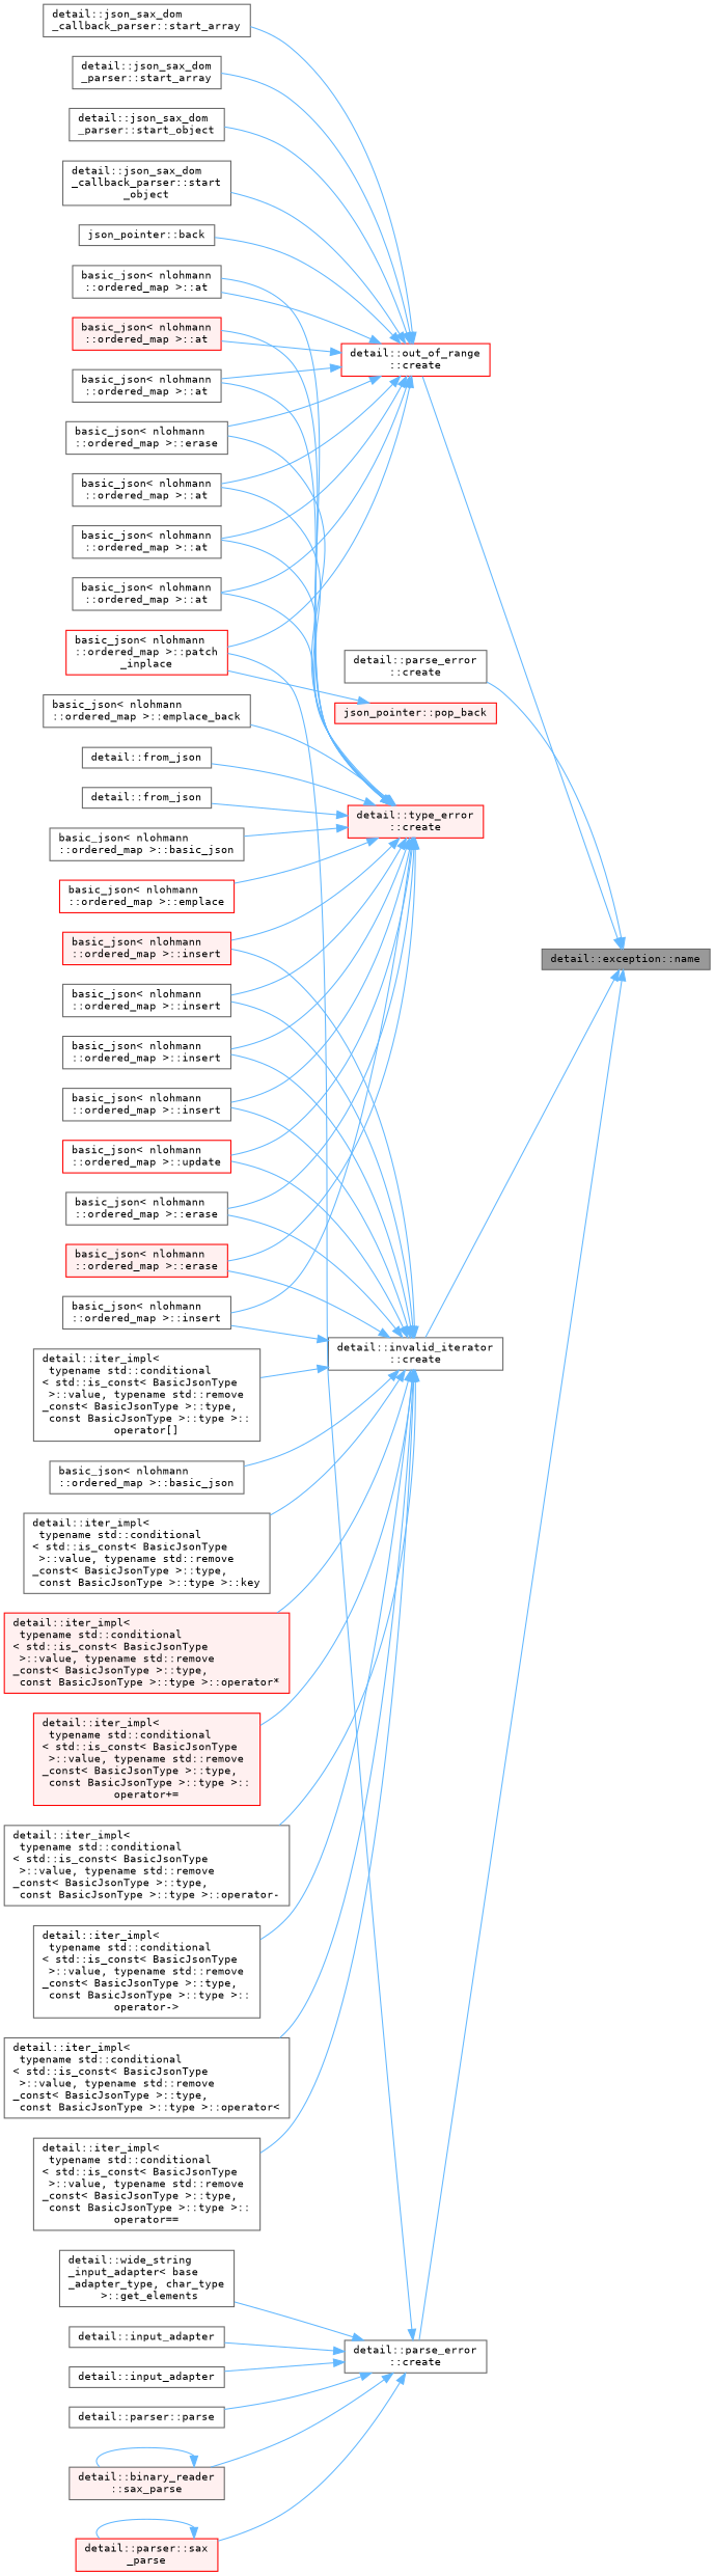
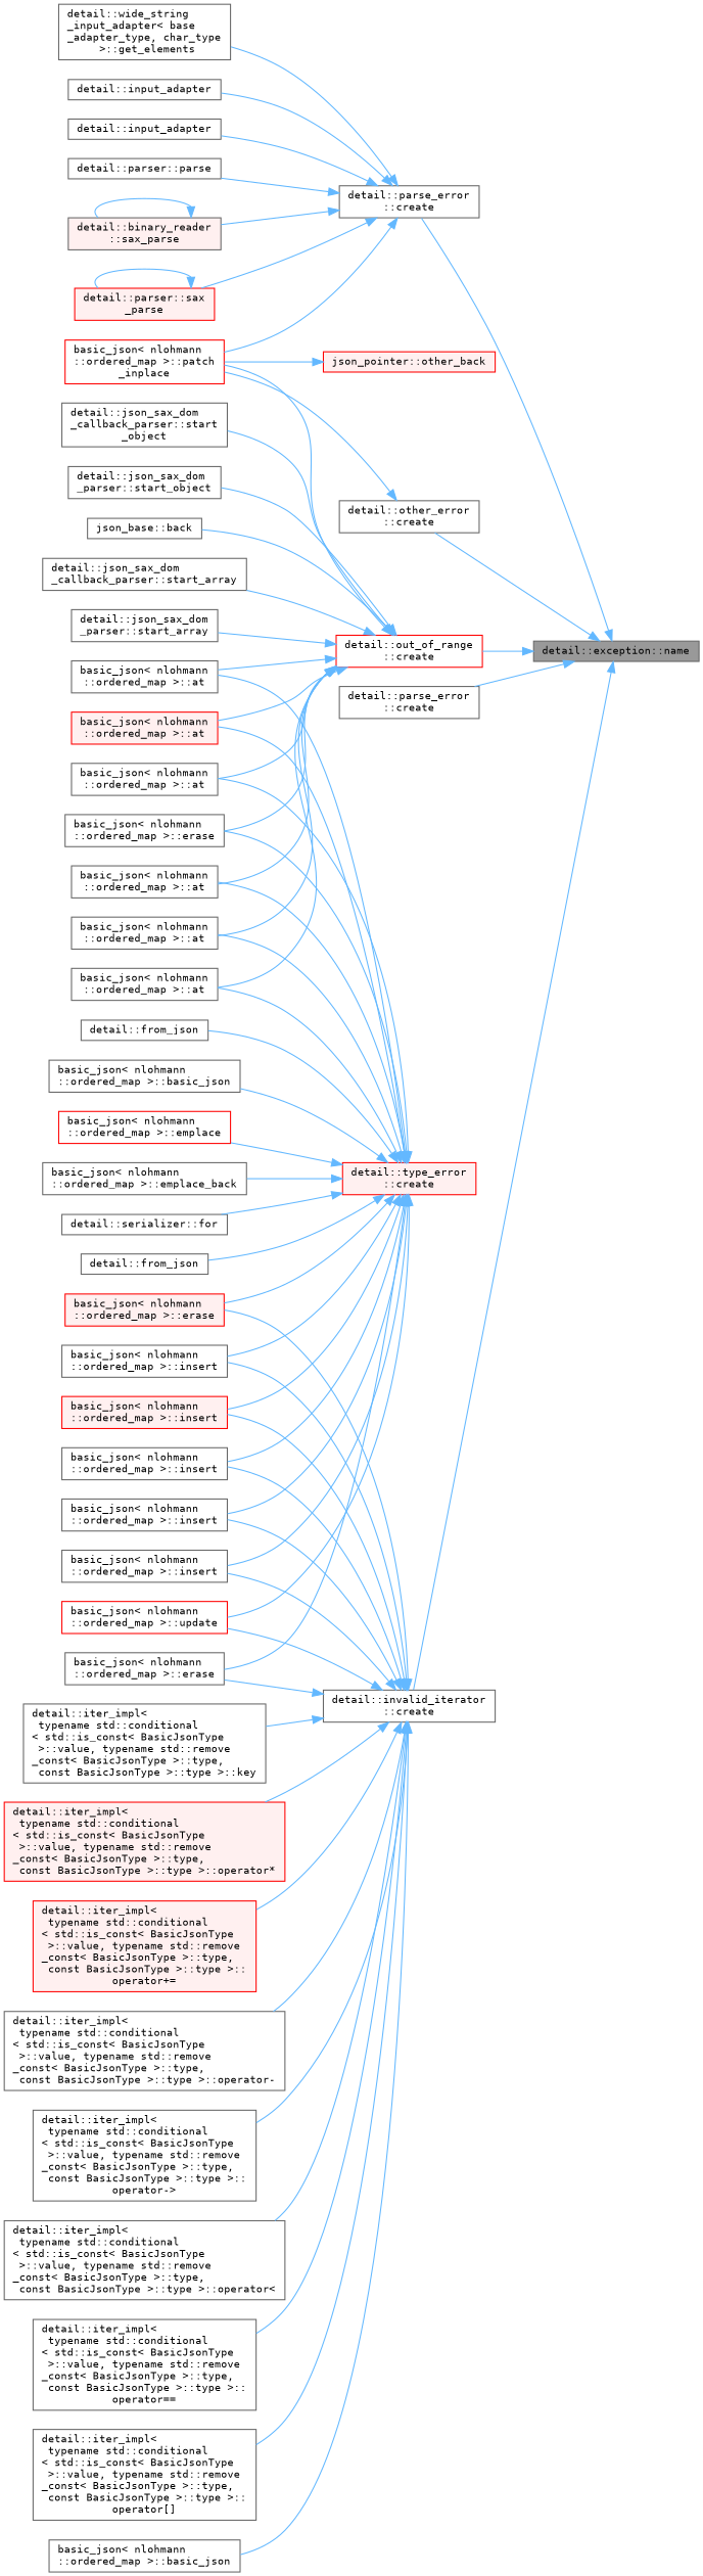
  digraph {
    fontname="DejaVu Sans Mono"
    rankdir=RL
    node [color=grey40 fillcolor=white fontname="DejaVu Sans Mono" fontsize=10 shape=box style=filled]
    edge [color=steelblue1 dir=back fontname="DejaVu Sans Mono" fontsize=10 labelfontname=Helvetica labelfontsize=10 style=solid]
    n1 [color=gray40 fillcolor=grey60 fontcolor=black height=0.2 label="detail::exception::name" width=0.4]
    n2 [height=0.2 label="detail::invalid_iterator\l::create" width=0.4]
+   n3 [height=0.2 label="detail::other_error\l::create" width=0.4]
    n4 [color=red height=0.2 label="detail::out_of_range\l::create" width=0.4]
    n5 [height=0.2 label="detail::parse_error\l::create" width=0.4]
    n6 [height=0.2 label="detail::parse_error\l::create" width=0.4]
    n7 [height=0.2 label="basic_json\< nlohmann\l::ordered_map \>::basic_json" width=0.4]
    n8 [height=0.2 label="basic_json\< nlohmann\l::ordered_map \>::erase" width=0.4]
    n9 [color=red fillcolor="#FFF0F0" height=0.2 label="basic_json\< nlohmann\l::ordered_map \>::erase" width=0.4]
    n10 [height=0.2 label="basic_json\< nlohmann\l::ordered_map \>::insert" width=0.4]
    n11 [color=red fillcolor="#FFF0F0" height=0.2 label="basic_json\< nlohmann\l::ordered_map \>::insert" width=0.4]
    n12 [height=0.2 label="basic_json\< nlohmann\l::ordered_map \>::insert" width=0.4]
    n13 [height=0.2 label="basic_json\< nlohmann\l::ordered_map \>::insert" width=0.4]
    n14 [height=0.2 label="basic_json\< nlohmann\l::ordered_map \>::insert" width=0.4]
    n15 [height=0.2 label="detail::iter_impl\<\l typename std::conditional\l\< std::is_const\< BasicJsonType\l \>::value, typename std::remove\l_const\< BasicJsonType \>::type,\l const BasicJsonType \>::type \>::key" width=0.4]
    n16 [color=red fillcolor="#FFF0F0" height=0.2 label="detail::iter_impl\<\l typename std::conditional\l\< std::is_const\< BasicJsonType\l \>::value, typename std::remove\l_const\< BasicJsonType \>::type,\l const BasicJsonType \>::type \>::operator*" width=0.4]
    n17 [color=red fillcolor="#FFF0F0" height=0.2 label="detail::iter_impl\<\l typename std::conditional\l\< std::is_const\< BasicJsonType\l \>::value, typename std::remove\l_const\< BasicJsonType \>::type,\l const BasicJsonType \>::type \>::\loperator+=" width=0.4]
    n18 [height=0.2 label="detail::iter_impl\<\l typename std::conditional\l\< std::is_const\< BasicJsonType\l \>::value, typename std::remove\l_const\< BasicJsonType \>::type,\l const BasicJsonType \>::type \>::operator-" width=0.4]
    n19 [height=0.2 label="detail::iter_impl\<\l typename std::conditional\l\< std::is_const\< BasicJsonType\l \>::value, typename std::remove\l_const\< BasicJsonType \>::type,\l const BasicJsonType \>::type \>::\loperator-\>" width=0.4]
    n20 [height=0.2 label="detail::iter_impl\<\l typename std::conditional\l\< std::is_const\< BasicJsonType\l \>::value, typename std::remove\l_const\< BasicJsonType \>::type,\l const BasicJsonType \>::type \>::operator\<" width=0.4]
    n21 [height=0.2 label="detail::iter_impl\<\l typename std::conditional\l\< std::is_const\< BasicJsonType\l \>::value, typename std::remove\l_const\< BasicJsonType \>::type,\l const BasicJsonType \>::type \>::\loperator==" width=0.4]
    n22 [height=0.2 label="detail::iter_impl\<\l typename std::conditional\l\< std::is_const\< BasicJsonType\l \>::value, typename std::remove\l_const\< BasicJsonType \>::type,\l const BasicJsonType \>::type \>::\loperator[]" width=0.4]
    n23 [color=red height=0.2 label="basic_json\< nlohmann\l::ordered_map \>::update" width=0.4]
    n24 [color=red height=0.2 label="basic_json\< nlohmann\l::ordered_map \>::patch\l_inplace" width=0.4]
    n25 [height=0.2 label="basic_json\< nlohmann\l::ordered_map \>::at" width=0.4]
    n26 [height=0.2 label="basic_json\< nlohmann\l::ordered_map \>::at" width=0.4]
    n27 [height=0.2 label="basic_json\< nlohmann\l::ordered_map \>::at" width=0.4]
    n28 [height=0.2 label="basic_json\< nlohmann\l::ordered_map \>::at" width=0.4]
    n29 [color=red fillcolor="#FFF0F0" height=0.2 label="basic_json\< nlohmann\l::ordered_map \>::at" width=0.4]
    n30 [height=0.2 label="basic_json\< nlohmann\l::ordered_map \>::at" width=0.4]
-   n31 [height=0.2 label="json_pointer::back" width=0.4]
+   n31 [height=0.2 label="json_base::back" width=0.4]
    n32 [height=0.2 label="basic_json\< nlohmann\l::ordered_map \>::erase" width=0.4]
    n33 [height=0.2 label="detail::json_sax_dom\l_callback_parser::start_array" width=0.4]
    n34 [height=0.2 label="detail::json_sax_dom\l_parser::start_array" width=0.4]
    n35 [height=0.2 label="detail::json_sax_dom\l_callback_parser::start\l_object" width=0.4]
    n36 [height=0.2 label="detail::json_sax_dom\l_parser::start_object" width=0.4]
    n37 [height=0.2 label="detail::wide_string\l_input_adapter\< base\l_adapter_type, char_type\l \>::get_elements" width=0.4]
    n38 [height=0.2 label="detail::input_adapter" width=0.4]
    n39 [height=0.2 label="detail::input_adapter" width=0.4]
    n40 [height=0.2 label="detail::parser::parse" width=0.4]
    n41 [fillcolor="#FFF0F0" height=0.2 label="detail::binary_reader\l::sax_parse" width=0.4]
    n42 [color=red fillcolor="#FFF0F0" height=0.2 label="detail::parser::sax\l_parse" width=0.4]
    n43 [color=red fillcolor="#FFF0F0" height=0.2 label="detail::type_error\l::create" width=0.4]
    n44 [height=0.2 label="basic_json\< nlohmann\l::ordered_map \>::basic_json" width=0.4]
    n45 [color=red height=0.2 label="basic_json\< nlohmann\l::ordered_map \>::emplace" width=0.4]
    n46 [height=0.2 label="basic_json\< nlohmann\l::ordered_map \>::emplace_back" width=0.4]
+   n47 [height=0.2 label="detail::serializer::for" width=0.4]
    n48 [height=0.2 label="detail::from_json" width=0.4]
    n49 [height=0.2 label="detail::from_json" width=0.4]
-   n50 [color=red fillcolor="#FFF0F0" height=0.2 label="json_pointer::pop_back" width=0.4]
+   n50 [color=red fillcolor="#FFF0F0" height=0.2 label="json_pointer::other_back" width=0.4]
    n1 -> n2
+   n1 -> n3
    n1 -> n4
    n1 -> n5
    n1 -> n6
    n2 -> n7
    n2 -> n8
    n2 -> n9
    n2 -> n10
    n2 -> n11
    n2 -> n12
    n2 -> n13
    n2 -> n14
    n2 -> n15
    n2 -> n16
    n2 -> n17
    n2 -> n18
    n2 -> n19
    n2 -> n20
    n2 -> n21
    n2 -> n22
    n2 -> n23
+   n3 -> n24
    n4 -> n24
    n4 -> n25
    n4 -> n26
    n4 -> n27
    n4 -> n28
    n4 -> n29
    n4 -> n30
    n4 -> n31
    n4 -> n32
    n4 -> n33
    n4 -> n34
    n4 -> n35
    n4 -> n36
    n5 -> n24
    n5 -> n37
    n5 -> n38
    n5 -> n39
    n5 -> n40
    n5 -> n41
    n5 -> n42
    n41 -> n41
    n42 -> n42
    n43 -> n8
    n43 -> n9
    n43 -> n10
    n43 -> n11
    n43 -> n12
    n43 -> n13
    n43 -> n14
    n43 -> n23
    n43 -> n25
    n43 -> n26
    n43 -> n27
    n43 -> n28
    n43 -> n29
    n43 -> n30
    n43 -> n32
    n43 -> n44
    n43 -> n45
    n43 -> n46
+   n43 -> n47
    n43 -> n48
    n43 -> n49
    n50 -> n24
  }
